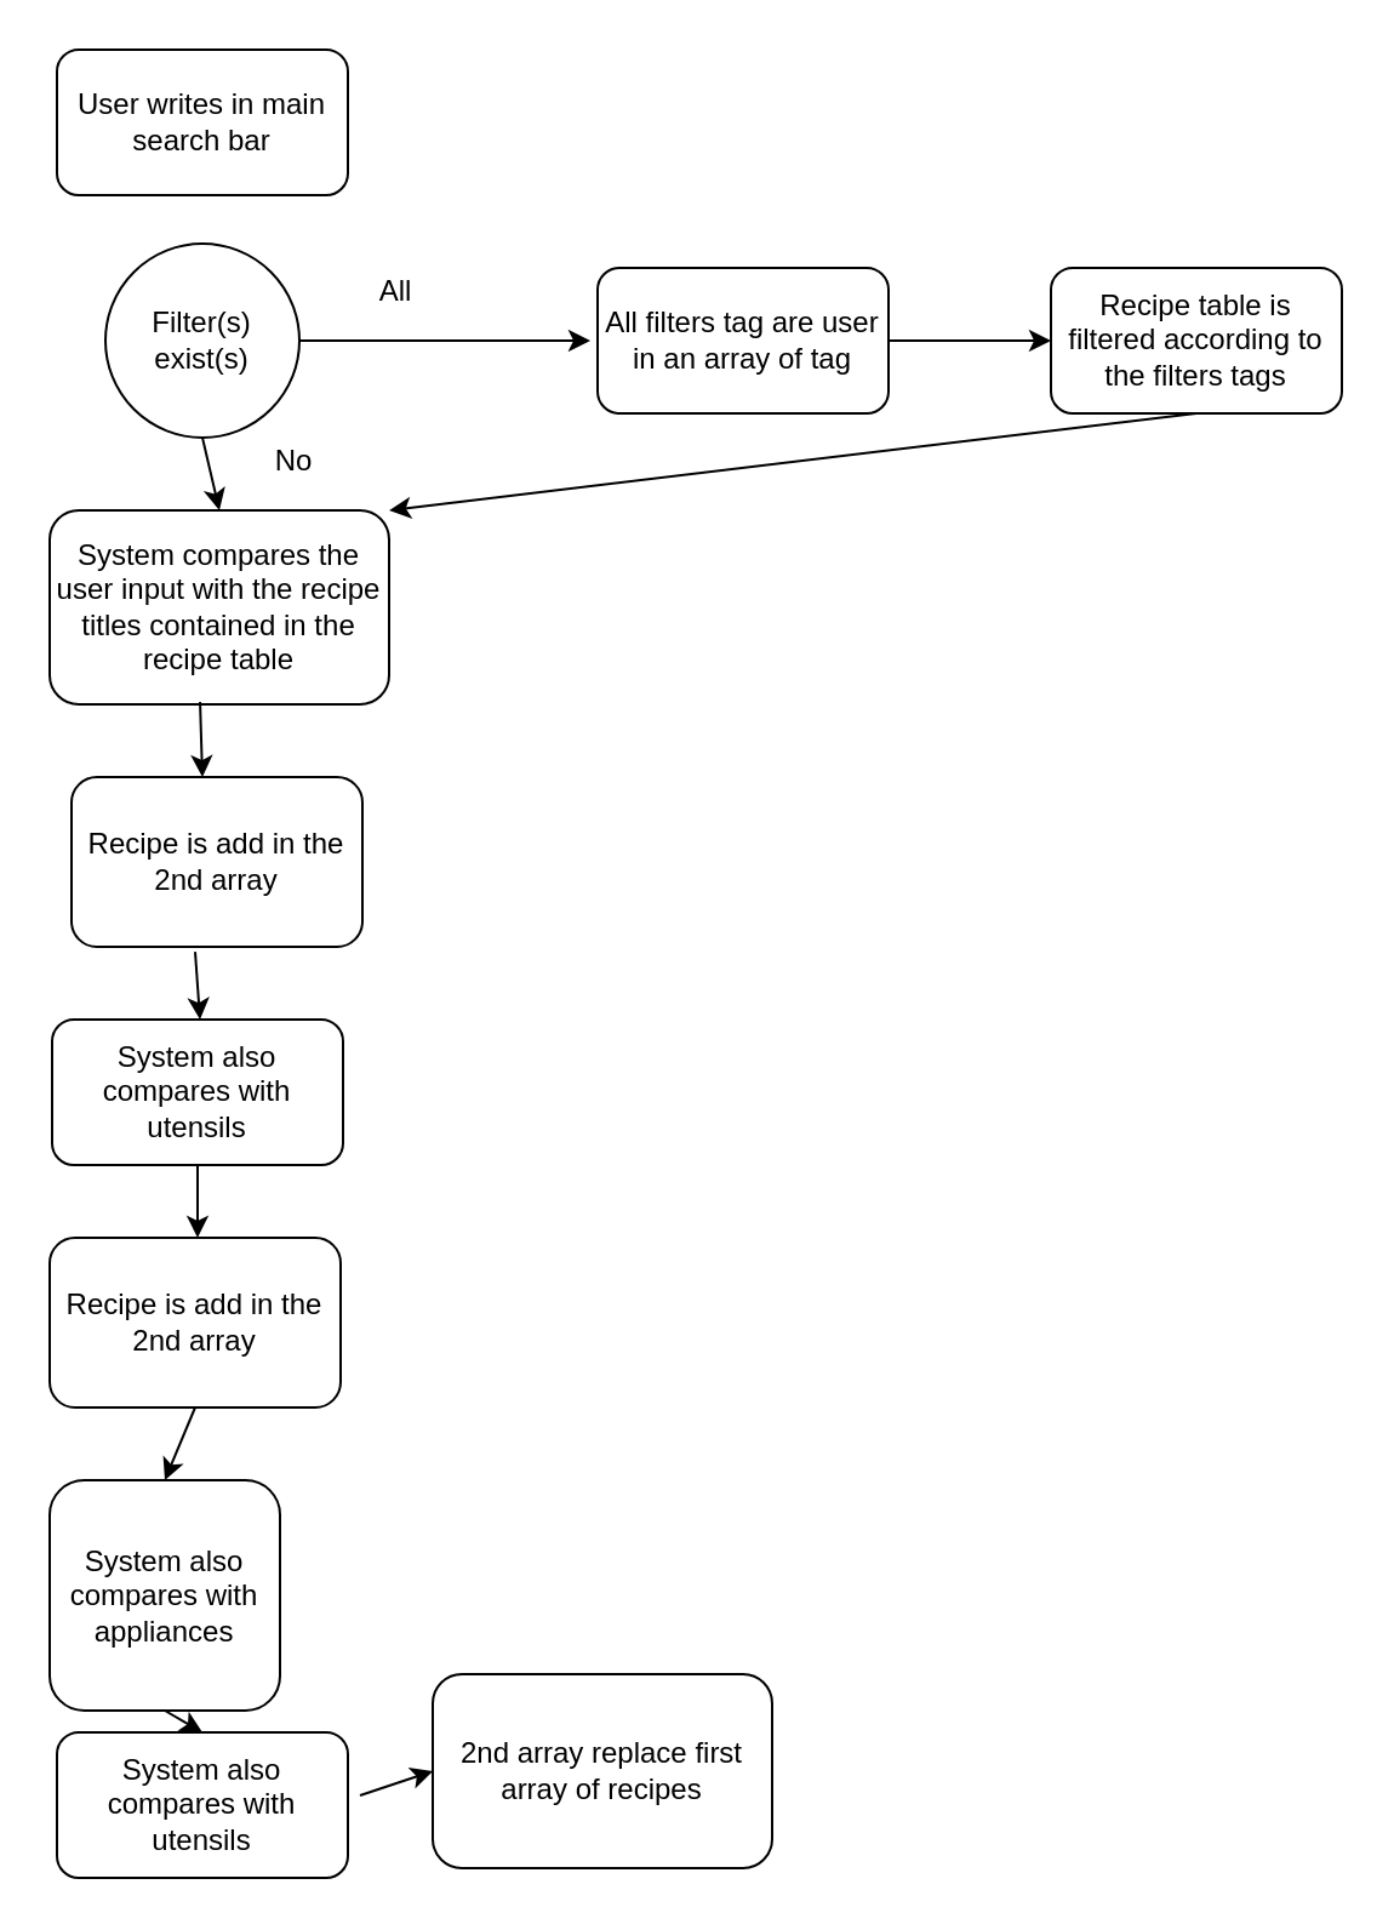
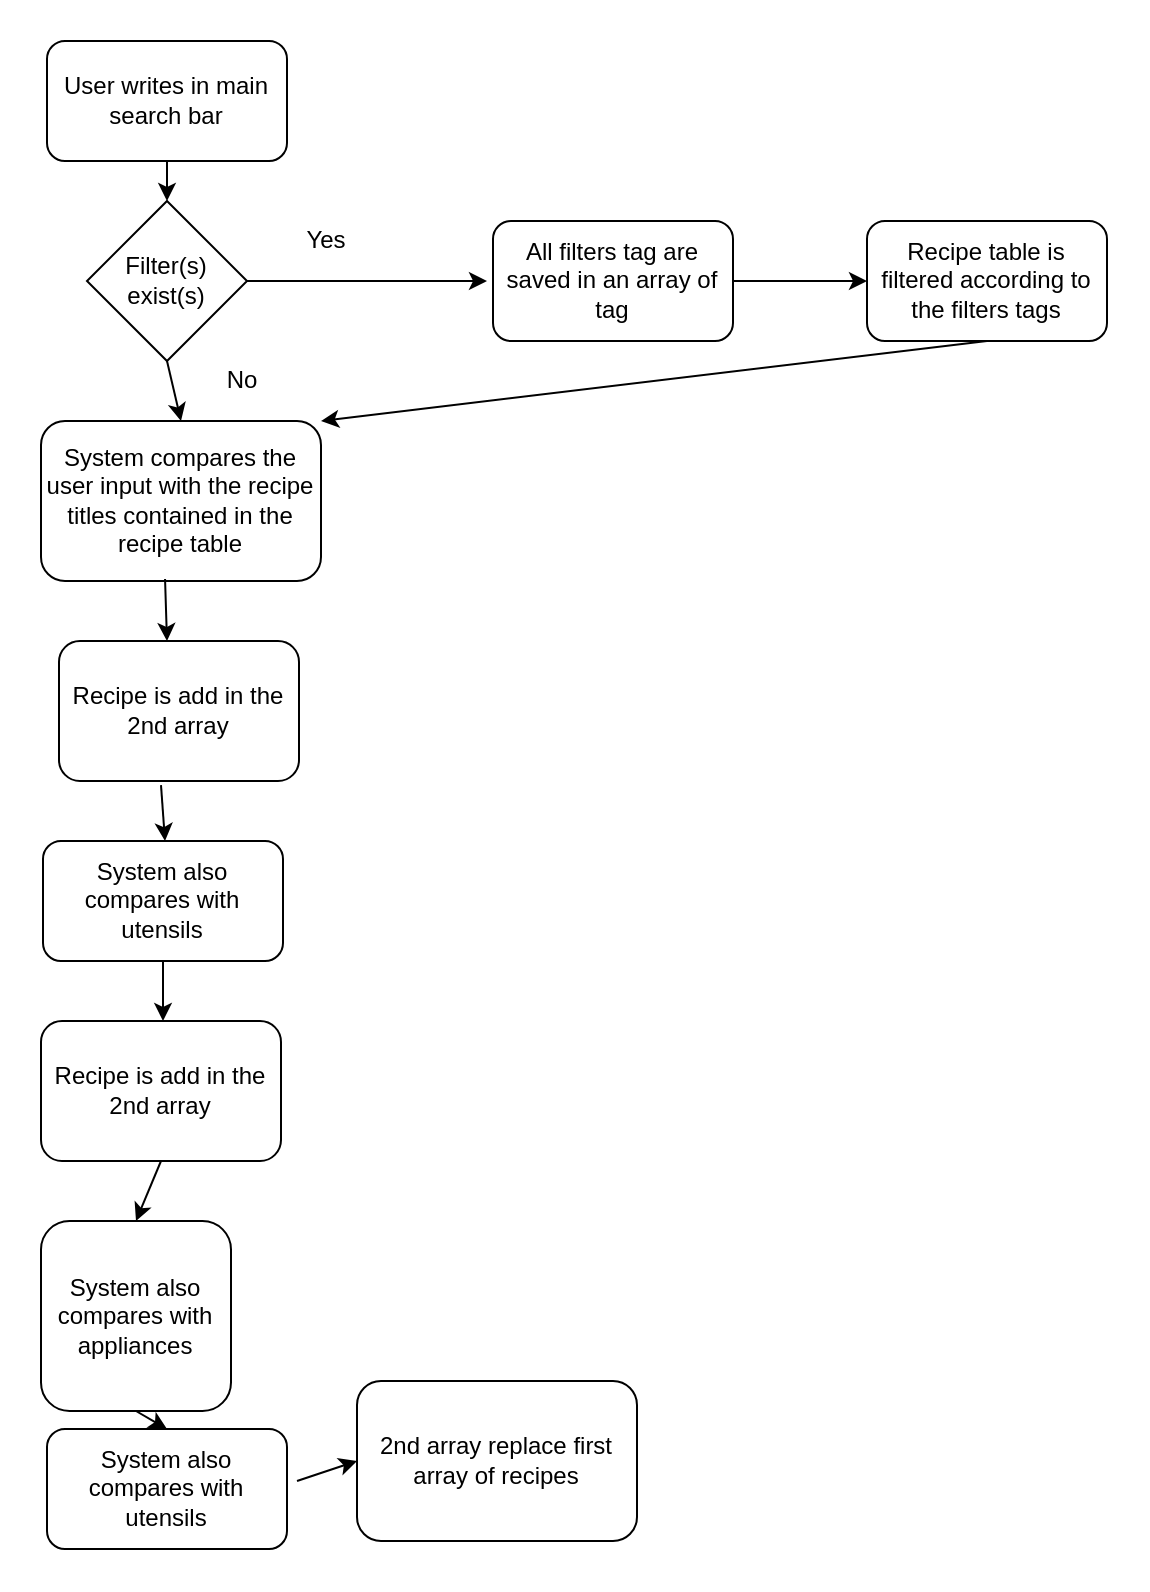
  <mxCell id="0" />
  <mxCell id="1" parent="0" />
  <mxCell id="2" value="User writes in main search bar" style="rounded=1;whiteSpace=wrap;html=1;" parent="1" vertex="1"><mxGeometry x="23" y="20" width="120" height="60" as="geometry" /></mxCell>
- <mxCell id="3" value="Filter(s) exist(s)" style="ellipse;whiteSpace=wrap;html=1;" parent="1" vertex="1"><mxGeometry x="43" y="100" width="80" height="80" as="geometry" /></mxCell>
+ <mxCell id="3" value="Filter(s) exist(s)" style="rhombus;whiteSpace=wrap;html=1;" parent="1" vertex="1"><mxGeometry x="43" y="100" width="80" height="80" as="geometry" /></mxCell>
+ <mxCell id="4" value="" style="endArrow=classic;html=1;exitX=0.5;exitY=1;exitDx=0;exitDy=0;entryX=0.5;entryY=0;entryDx=0;entryDy=0;" parent="1" source="2" target="3" edge="1"><mxGeometry width="50" height="50" relative="1" as="geometry"><mxPoint x="233" y="280" as="sourcePoint" /><mxPoint x="283" y="230" as="targetPoint" /></mxGeometry></mxCell>
  <mxCell id="5" value="" style="endArrow=classic;html=1;exitX=0.5;exitY=1;exitDx=0;exitDy=0;entryX=0.5;entryY=0;entryDx=0;entryDy=0;" parent="1" source="3" edge="1" target="9"><mxGeometry width="50" height="50" relative="1" as="geometry"><mxPoint x="233" y="230" as="sourcePoint" /><mxPoint x="83" y="240" as="targetPoint" /></mxGeometry></mxCell>
  <mxCell id="6" value="No" style="text;html=1;strokeColor=none;fillColor=none;align=center;verticalAlign=middle;whiteSpace=wrap;rounded=0;" parent="1" vertex="1"><mxGeometry x="101" y="180" width="40" height="20" as="geometry" /></mxCell>
  <mxCell id="7" value="" style="endArrow=classic;html=1;exitX=1;exitY=0.5;exitDx=0;exitDy=0;" parent="1" source="3" edge="1"><mxGeometry width="50" height="50" relative="1" as="geometry"><mxPoint x="233" y="230" as="sourcePoint" /><mxPoint x="243" y="140" as="targetPoint" /></mxGeometry></mxCell>
- <mxCell id="8" value="All" style="text;html=1;strokeColor=none;fillColor=none;align=center;verticalAlign=middle;whiteSpace=wrap;rounded=0;" parent="1" vertex="1"><mxGeometry x="143" y="110" width="40" height="20" as="geometry" /></mxCell>
+ <mxCell id="8" value="Yes" style="text;html=1;strokeColor=none;fillColor=none;align=center;verticalAlign=middle;whiteSpace=wrap;rounded=0;" parent="1" vertex="1"><mxGeometry x="143" y="110" width="40" height="20" as="geometry" /></mxCell>
  <mxCell id="9" value="System compares the user input with the recipe titles contained in the recipe table" style="rounded=1;whiteSpace=wrap;html=1;" parent="1" vertex="1"><mxGeometry x="20" y="210" width="140" height="80" as="geometry" /></mxCell>
  <mxCell id="10" value="" style="endArrow=classic;html=1;exitX=0.443;exitY=0.988;exitDx=0;exitDy=0;exitPerimeter=0;" parent="1" source="9" edge="1"><mxGeometry width="50" height="50" relative="1" as="geometry"><mxPoint x="323" y="330" as="sourcePoint" /><mxPoint x="83" y="320" as="targetPoint" /><Array as="points" /></mxGeometry></mxCell>
  <mxCell id="11" value="System also compares with utensils" style="rounded=1;whiteSpace=wrap;html=1;" parent="1" vertex="1"><mxGeometry x="21" y="420" width="120" height="60" as="geometry" /></mxCell>
  <mxCell id="12" value="" style="endArrow=classic;html=1;exitX=0.425;exitY=1.029;exitDx=0;exitDy=0;exitPerimeter=0;" parent="1" source="14" edge="1"><mxGeometry width="50" height="50" relative="1" as="geometry"><mxPoint x="73" y="480" as="sourcePoint" /><mxPoint x="82" y="420" as="targetPoint" /></mxGeometry></mxCell>
  <mxCell id="13" value="System also compares with appliances" style="rounded=1;whiteSpace=wrap;html=1;" parent="1" vertex="1"><mxGeometry x="20" y="610" width="95" height="95" as="geometry" /></mxCell>
  <mxCell id="14" value="Recipe is add in the 2nd array" style="rounded=1;whiteSpace=wrap;html=1;" parent="1" vertex="1"><mxGeometry x="29" y="320" width="120" height="70" as="geometry" /></mxCell>
  <mxCell id="15" value="" style="endArrow=classic;html=1;entryX=0;entryY=0.5;entryDx=0;entryDy=0;" parent="1" edge="1" target="16"><mxGeometry width="50" height="50" relative="1" as="geometry"><mxPoint x="148" y="740" as="sourcePoint" /><mxPoint x="512" y="407" as="targetPoint" /></mxGeometry></mxCell>
  <mxCell id="16" value="2nd array replace first array of recipes" style="rounded=1;whiteSpace=wrap;html=1;" parent="1" vertex="1"><mxGeometry x="178" y="690" width="140" height="80" as="geometry" /></mxCell>
- <mxCell id="17" value="All filters tag are user in an array of tag" style="rounded=1;whiteSpace=wrap;html=1;" parent="1" vertex="1"><mxGeometry x="246" y="110" width="120" height="60" as="geometry" /></mxCell>
+ <mxCell id="17" value="All filters tag are saved in an array of tag" style="rounded=1;whiteSpace=wrap;html=1;" parent="1" vertex="1"><mxGeometry x="246" y="110" width="120" height="60" as="geometry" /></mxCell>
  <mxCell id="18" value="" style="endArrow=classic;html=1;exitX=0.5;exitY=1;exitDx=0;exitDy=0;" parent="1" source="11" edge="1"><mxGeometry width="50" height="50" relative="1" as="geometry"><mxPoint x="279.8" y="719.02" as="sourcePoint" /><mxPoint x="81" y="510" as="targetPoint" /></mxGeometry></mxCell>
  <mxCell id="19" value="Recipe table is filtered according to the filters tags" style="rounded=1;whiteSpace=wrap;html=1;" parent="1" vertex="1"><mxGeometry x="433" y="110" width="120" height="60" as="geometry" /></mxCell>
  <mxCell id="20" value="" style="endArrow=classic;html=1;entryX=0;entryY=0.5;entryDx=0;entryDy=0;exitX=1;exitY=0.5;exitDx=0;exitDy=0;" parent="1" source="17" target="19" edge="1"><mxGeometry width="50" height="50" relative="1" as="geometry"><mxPoint x="323" y="240" as="sourcePoint" /><mxPoint x="373" y="190" as="targetPoint" /></mxGeometry></mxCell>
  <mxCell id="21" value="" style="endArrow=classic;html=1;entryX=1;entryY=0;entryDx=0;entryDy=0;exitX=0.5;exitY=1;exitDx=0;exitDy=0;" parent="1" source="19" target="9" edge="1"><mxGeometry width="50" height="50" relative="1" as="geometry"><mxPoint x="323" y="240" as="sourcePoint" /><mxPoint x="373" y="190" as="targetPoint" /></mxGeometry></mxCell>
  <mxCell id="22" value="Recipe is add in the 2nd array" style="rounded=1;whiteSpace=wrap;html=1;" vertex="1" parent="1"><mxGeometry x="20" y="510" width="120" height="70" as="geometry" /></mxCell>
  <mxCell id="23" value="" style="endArrow=classic;html=1;exitX=0.5;exitY=1;exitDx=0;exitDy=0;entryX=0.5;entryY=0;entryDx=0;entryDy=0;" edge="1" parent="1" source="22" target="13"><mxGeometry width="50" height="50" relative="1" as="geometry"><mxPoint x="91" y="490" as="sourcePoint" /><mxPoint x="91" y="520" as="targetPoint" /></mxGeometry></mxCell>
  <mxCell id="24" value="System also compares with utensils" style="rounded=1;whiteSpace=wrap;html=1;" vertex="1" parent="1"><mxGeometry x="23" y="714" width="120" height="60" as="geometry" /></mxCell>
  <mxCell id="25" value="" style="endArrow=classic;html=1;exitX=0.5;exitY=1;exitDx=0;exitDy=0;entryX=0.5;entryY=0;entryDx=0;entryDy=0;" edge="1" parent="1" source="13" target="24"><mxGeometry width="50" height="50" relative="1" as="geometry"><mxPoint x="90" y="590" as="sourcePoint" /><mxPoint x="90" y="620" as="targetPoint" /></mxGeometry></mxCell>
